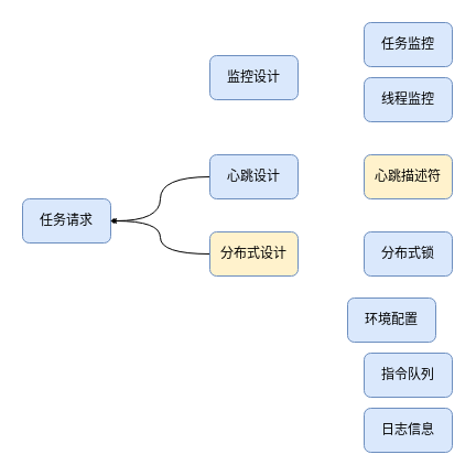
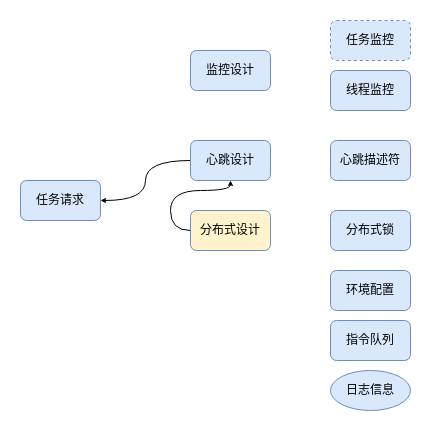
  <mxCell id="0" />
  <mxCell id="1" parent="0" />
  <mxCell id="2" value="任务请求" style="rounded=1;whiteSpace=wrap;html=1;fontFamily=Times New Roman;fillColor=#dae8fc;strokeColor=#6c8ebf;" vertex="1" parent="1"><mxGeometry x="20" y="180" width="80" height="40" as="geometry" /></mxCell>
  <mxCell id="3" value="监控设计" style="rounded=1;whiteSpace=wrap;html=1;fontFamily=Times New Roman;fillColor=#dae8fc;strokeColor=#6c8ebf;" vertex="1" parent="1"><mxGeometry x="190" y="50" width="80" height="40" as="geometry" /></mxCell>
- <mxCell id="4" value="任务监控" style="rounded=1;whiteSpace=wrap;html=1;fontFamily=Times New Roman;fillColor=#dae8fc;strokeColor=#6c8ebf;" vertex="1" parent="1"><mxGeometry x="330" y="20" width="80" height="40" as="geometry" /></mxCell>
+ <mxCell id="4" value="任务监控" style="rounded=1;whiteSpace=wrap;html=1;fontFamily=Times New Roman;fillColor=#dae8fc;strokeColor=#6c8ebf;dashed=1;" vertex="1" parent="1"><mxGeometry x="330" y="20" width="80" height="40" as="geometry" /></mxCell>
  <mxCell id="5" value="线程监控" style="rounded=1;whiteSpace=wrap;html=1;fontFamily=Times New Roman;fillColor=#dae8fc;strokeColor=#6c8ebf;" vertex="1" parent="1"><mxGeometry x="330" y="70" width="80" height="40" as="geometry" /></mxCell>
- <mxCell id="6" style="edgeStyle=orthogonalEdgeStyle;curved=1;rounded=0;orthogonalLoop=1;jettySize=auto;html=1;exitX=0;exitY=0.5;exitDx=0;exitDy=0;entryX=1;entryY=0.5;entryDx=0;entryDy=0;strokeWidth=1;fontFamily=Times New Roman;startSize=3;endSize=3;endArrow=diamond;" edge="1" parent="1" source="7" target="2"><mxGeometry relative="1" as="geometry" /></mxCell>
+ <mxCell id="6" style="edgeStyle=orthogonalEdgeStyle;curved=1;rounded=0;orthogonalLoop=1;jettySize=auto;html=1;exitX=0;exitY=0.5;exitDx=0;exitDy=0;entryX=1;entryY=0.5;entryDx=0;entryDy=0;strokeWidth=1;fontFamily=Times New Roman;startSize=3;endSize=3;" edge="1" parent="1" source="7" target="2"><mxGeometry relative="1" as="geometry" /></mxCell>
  <mxCell id="7" value="心跳设计" style="rounded=1;whiteSpace=wrap;html=1;fontFamily=Times New Roman;fillColor=#dae8fc;strokeColor=#6c8ebf;" vertex="1" parent="1"><mxGeometry x="190" y="140" width="80" height="40" as="geometry" /></mxCell>
- <mxCell id="8" style="edgeStyle=orthogonalEdgeStyle;curved=1;rounded=0;orthogonalLoop=1;jettySize=auto;html=1;exitX=0;exitY=0.5;exitDx=0;exitDy=0;entryX=1;entryY=0.5;entryDx=0;entryDy=0;strokeWidth=1;fontFamily=Times New Roman;startSize=3;endSize=3;" edge="1" parent="1" source="9" target="2"><mxGeometry relative="1" as="geometry" /></mxCell>
+ <mxCell id="8" style="edgeStyle=orthogonalEdgeStyle;curved=1;rounded=0;orthogonalLoop=1;jettySize=auto;html=1;exitX=0;exitY=0.5;exitDx=0;exitDy=0;strokeWidth=1;fontFamily=Times New Roman;startSize=3;endSize=3;" edge="1" parent="1" source="9" target="7"><mxGeometry relative="1" as="geometry" /></mxCell>
  <mxCell id="9" value="分布式设计" style="rounded=1;whiteSpace=wrap;html=1;fontFamily=Times New Roman;fillColor=#fff2cc;strokeColor=#6c8ebf;" vertex="1" parent="1"><mxGeometry x="190" y="210" width="80" height="40" as="geometry" /></mxCell>
- <mxCell id="10" value="心跳描述符" style="rounded=1;whiteSpace=wrap;html=1;fontFamily=Times New Roman;fillColor=#fff2cc;strokeColor=#6c8ebf;" vertex="1" parent="1"><mxGeometry x="330" y="140" width="80" height="40" as="geometry" /></mxCell>
+ <mxCell id="10" value="心跳描述符" style="rounded=1;whiteSpace=wrap;html=1;fontFamily=Times New Roman;fillColor=#dae8fc;strokeColor=#6c8ebf;" vertex="1" parent="1"><mxGeometry x="330" y="140" width="80" height="40" as="geometry" /></mxCell>
  <mxCell id="11" value="分布式锁" style="rounded=1;whiteSpace=wrap;html=1;fontFamily=Times New Roman;fillColor=#dae8fc;strokeColor=#6c8ebf;" vertex="1" parent="1"><mxGeometry x="330" y="210" width="80" height="40" as="geometry" /></mxCell>
- <mxCell id="12" value="环境配置" style="rounded=1;whiteSpace=wrap;html=1;fontFamily=Times New Roman;fillColor=#dae8fc;strokeColor=#6c8ebf;" vertex="1" parent="1"><mxGeometry x="315" y="270" width="80" height="40" as="geometry" /></mxCell>
+ <mxCell id="12" value="环境配置" style="rounded=1;whiteSpace=wrap;html=1;fontFamily=Times New Roman;fillColor=#dae8fc;strokeColor=#6c8ebf;" vertex="1" parent="1"><mxGeometry x="330" y="270" width="80" height="40" as="geometry" /></mxCell>
  <mxCell id="13" value="指令队列" style="rounded=1;whiteSpace=wrap;html=1;fontFamily=Times New Roman;fillColor=#dae8fc;strokeColor=#6c8ebf;" vertex="1" parent="1"><mxGeometry x="330" y="320" width="80" height="40" as="geometry" /></mxCell>
- <mxCell id="14" value="日志信息" style="rounded=1;whiteSpace=wrap;html=1;fontFamily=Times New Roman;fillColor=#dae8fc;strokeColor=#6c8ebf;" vertex="1" parent="1"><mxGeometry x="330" y="370" width="80" height="40" as="geometry" /></mxCell>
+ <mxCell id="14" value="日志信息" style="ellipse;whiteSpace=wrap;html=1;fontFamily=Times New Roman;fillColor=#dae8fc;strokeColor=#6c8ebf;" vertex="1" parent="1"><mxGeometry x="330" y="370" width="80" height="40" as="geometry" /></mxCell>
